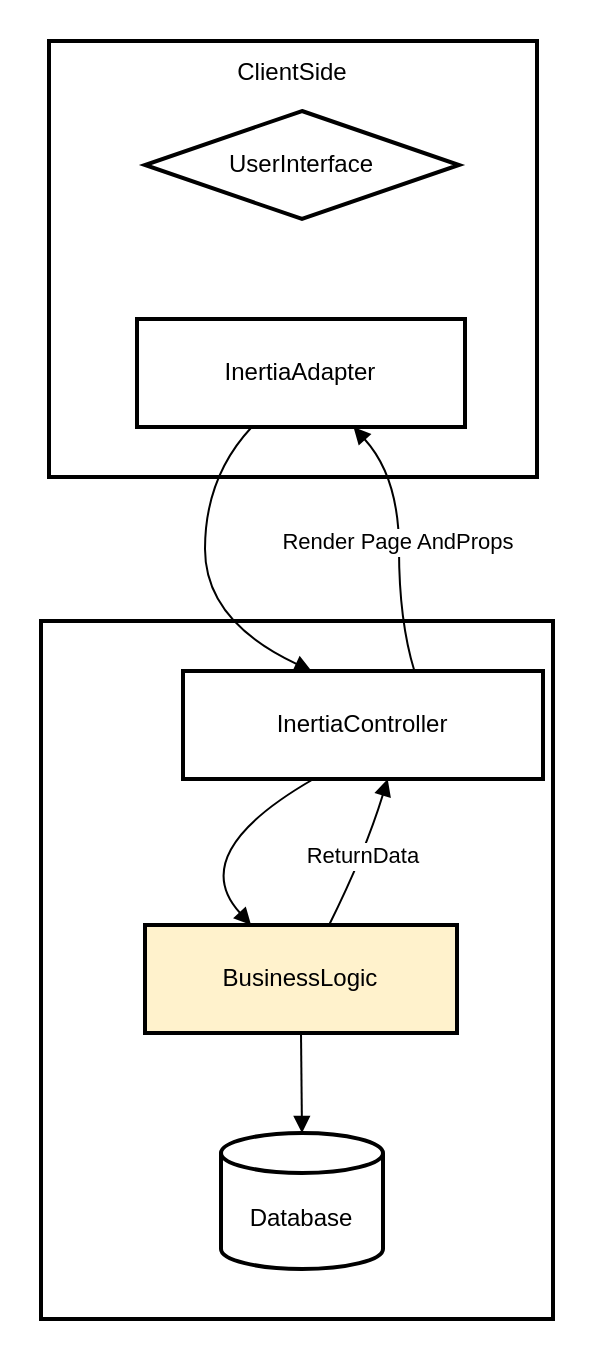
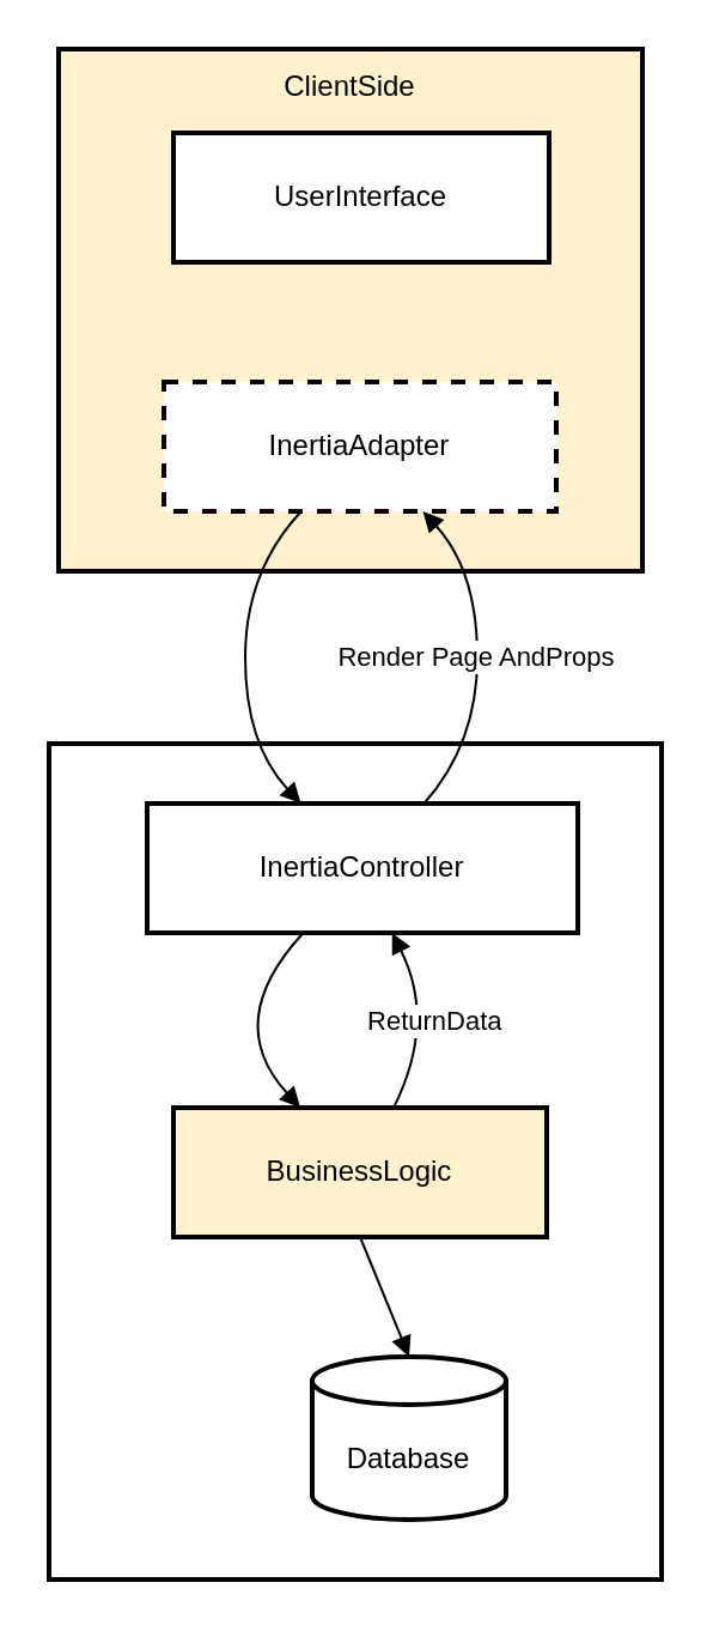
  <mxCell id="0" />
  <mxCell id="1" parent="0" />
  <mxCell id="2" value="ServerSide" style="whiteSpace=wrap;strokeWidth=2;" vertex="1" parent="1"><mxGeometry x="20" y="310" width="256" height="349" as="geometry" /></mxCell>
- <mxCell id="3" value="ClientSide&#10;&#10;&#10;&#10;&#10;&#10;&#10;&#10;&#10;&#10;&#10;&#10;&#10;" style="whiteSpace=wrap;strokeWidth=2;" vertex="1" parent="1"><mxGeometry x="24" y="20" width="244" height="218" as="geometry" /></mxCell>
- <mxCell id="4" value="UserInterface" style="rhombus;whiteSpace=wrap;strokeWidth=2;" vertex="1" parent="1"><mxGeometry x="72" y="55" width="157" height="54" as="geometry" /></mxCell>
- <mxCell id="5" value="InertiaAdapter" style="whiteSpace=wrap;strokeWidth=2;" vertex="1" parent="1"><mxGeometry x="68" y="159" width="164" height="54" as="geometry" /></mxCell>
- <mxCell id="6" value="InertiaController" style="whiteSpace=wrap;strokeWidth=2;" vertex="1" parent="1"><mxGeometry x="91" y="335" width="180" height="54" as="geometry" /></mxCell>
+ <mxCell id="3" value="ClientSide&#10;&#10;&#10;&#10;&#10;&#10;&#10;&#10;&#10;&#10;&#10;&#10;&#10;" style="whiteSpace=wrap;strokeWidth=2;fillColor=#fff2cc;" vertex="1" parent="1"><mxGeometry x="24" y="20" width="244" height="218" as="geometry" /></mxCell>
+ <mxCell id="4" value="UserInterface" style="whiteSpace=wrap;strokeWidth=2;" vertex="1" parent="1"><mxGeometry x="72" y="55" width="157" height="54" as="geometry" /></mxCell>
+ <mxCell id="5" value="InertiaAdapter" style="whiteSpace=wrap;strokeWidth=2;dashed=1;" vertex="1" parent="1"><mxGeometry x="68" y="159" width="164" height="54" as="geometry" /></mxCell>
+ <mxCell id="6" value="InertiaController" style="whiteSpace=wrap;strokeWidth=2;" vertex="1" parent="1"><mxGeometry x="61" y="335" width="180" height="54" as="geometry" /></mxCell>
  <mxCell id="7" value="BusinessLogic" style="whiteSpace=wrap;strokeWidth=2;fillColor=#fff2cc;" vertex="1" parent="1"><mxGeometry x="72" y="462" width="156" height="54" as="geometry" /></mxCell>
- <mxCell id="8" value="Database" style="shape=cylinder3;boundedLbl=1;backgroundOutline=1;size=10;strokeWidth=2;whiteSpace=wrap;" vertex="1" parent="1"><mxGeometry x="110" y="566" width="81" height="68" as="geometry" /></mxCell>
+ <mxCell id="8" value="Database" style="shape=cylinder3;boundedLbl=1;backgroundOutline=1;size=10;strokeWidth=2;whiteSpace=wrap;" vertex="1" parent="1"><mxGeometry x="130" y="566" width="81" height="68" as="geometry" /></mxCell>
  <mxCell id="9" value="" style="curved=1;startArrow=none;endArrow=block;exitX=0.36;exitY=1.01;entryX=0.34;entryY=0;rounded=0;" edge="1" parent="1" source="6" target="7"><mxGeometry relative="1" as="geometry"><Array as="points"><mxPoint x="92" y="426" /></Array></mxGeometry></mxCell>
  <mxCell id="10" value="" style="curved=1;startArrow=none;endArrow=block;exitX=0.5;exitY=1;entryX=0.5;entryY=0;rounded=0;" edge="1" parent="1" source="7" target="8"><mxGeometry relative="1" as="geometry"><Array as="points" /></mxGeometry></mxCell>
  <mxCell id="11" value="" style="curved=1;startArrow=none;endArrow=block;exitX=0.35;exitY=1;entryX=0.36;entryY=0.01;rounded=0;" edge="1" parent="1" source="5" target="6"><mxGeometry relative="1" as="geometry"><Array as="points"><mxPoint x="102" y="238" /><mxPoint x="102" y="310" /></Array></mxGeometry></mxCell>
  <mxCell id="12" value="ReturnData" style="curved=1;startArrow=none;endArrow=block;exitX=0.59;exitY=0;entryX=0.57;entryY=1.01;rounded=0;" edge="1" parent="1" source="7" target="6"><mxGeometry relative="1" as="geometry"><Array as="points"><mxPoint x="182" y="426" /></Array></mxGeometry></mxCell>
  <mxCell id="13" value="Render Page AndProps" style="curved=1;startArrow=none;endArrow=block;exitX=0.64;exitY=0.01;entryX=0.66;entryY=1;rounded=0;" edge="1" parent="1" source="6" target="5"><mxGeometry relative="1" as="geometry"><Array as="points"><mxPoint x="199" y="310" /><mxPoint x="199" y="238" /></Array></mxGeometry></mxCell>
